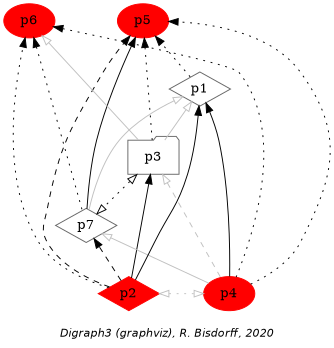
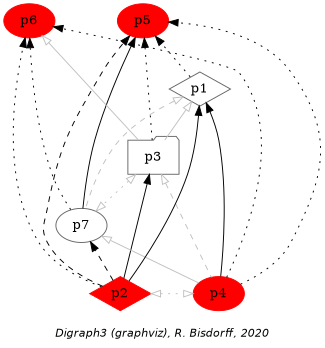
  digraph {
    fontname="Helvetica-Oblique"
    fontsize=12
    label="\nDigraph3 (graphviz), R. Bisdorff, 2020"
    node [color=red shape=diamond style=filled]
    edge [color=black dir=forward style=dotted]
    n1 [label=p2]
    n2 [label=p4 shape=ellipse]
    n3 [label=p5 shape=ellipse]
    n4 [label=p6 shape=ellipse]
    n5 [color=gray40 label=p3 shape=folder style=""]
-   n6 [color=gray40 label=p7 style=""]
+   n6 [color=gray40 label=p7 shape=ellipse style=""]
    n7 [color=gray40 label=p1 style=""]
    subgraph sub_1 {
      rank=max
      n1
      n2
    }
    subgraph sub_2 {
      rank=min
      n3
      n4
    }
    n1 -> n2 [arrowhead=empty arrowtail=empty color=grey dir=both]
    n1 -> n3 [style=dashed]
    n1 -> n4
    n1 -> n5 [style=solid]
    n1 -> n6 [style=dashed]
    n2 -> n3
    n2 -> n4
    n2 -> n6 [arrowhead=empty color=grey style=solid]
    n3 -> n6 [dir=back style=solid]
    n4 -> n6 [dir=back]
    n5 -> n2 [arrowtail=empty color=grey dir=back style=dashed]
    n5 -> n3
    n5 -> n4 [arrowhead=empty color=grey style=solid]
-   n5 -> n6 [arrowhead=empty arrowtail=empty dir=both]
+   n5 -> n6 [arrowhead=empty arrowtail=empty color=grey dir=both]
    n7 -> n1 [dir=back style=solid]
    n7 -> n2 [dir=back style=solid]
    n7 -> n3
    n7 -> n5 [arrowtail=empty color=grey dir=back style=solid]
-   n7 -> n6 [arrowtail=empty color=grey dir=back style=solid]
+   n7 -> n6 [arrowtail=empty color=grey dir=back style=dashed]
  }
